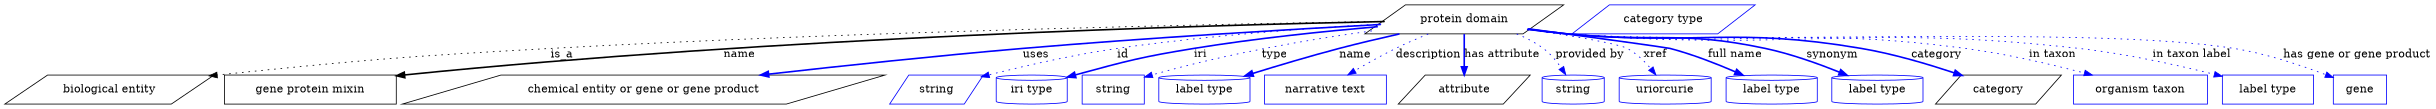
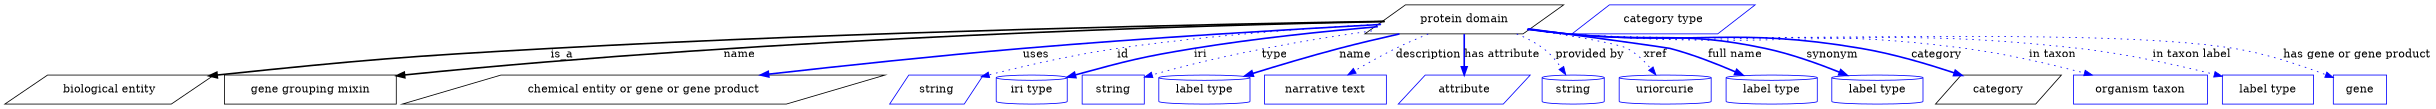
  digraph {
    node [shape=parallelogram color=blue]
    edge [style=bold color=blue]
    n1 [height=0.5 label="protein domain" width=2.2567 color=""]
    "biological entity" [height=0.5 width=2.3651 color=""]
-   "gene grouping mixin" [height=0.5 shape=box width=2.9608 label="gene protein mixin" color=""]
+   "gene grouping mixin" [height=0.5 shape=box width=2.9608 color=""]
    "chemical entity or gene or gene product" [height=0.5 width=5.4703 color=""]
    n5 [height=0.5 label=string width=1.0652]
    n6 [height=0.5 label="iri type" shape=cylinder width=1.2277]
    n7 [height=0.5 label=string shape=box width=1.0652]
    n8 [height=0.5 label="label type" shape=cylinder width=1.5707]
    n9 [height=0.5 label="narrative text" shape=box width=2.0943]
-   n10 [color=black height=0.5 label=attribute width=1.4443]
+   n10 [height=0.5 label=attribute width=1.4443]
    n11 [height=0.5 label=string shape=cylinder width=1.0652]
    n12 [height=0.5 label=uriorcurie shape=cylinder width=1.5887]
    n13 [height=0.5 label="label type" shape=cylinder width=1.5707]
    n14 [height=0.5 label="label type" shape=cylinder width=1.5707]
    category [height=0.5 width=1.4263 color=""]
    n16 [height=0.5 label="organism taxon" shape=box width=2.3109]
    n17 [height=0.5 label="label type" shape=box width=1.5707]
    n18 [height=0.5 label=gene shape=box width=0.92075]
    n19 [height=0.5 label="category type" width=2.0762]
-   n1 -> "biological entity" [label=is_a style=dotted color=""]
+   n1 -> "biological entity" [label=is_a color=""]
    n1 -> "gene grouping mixin" [label=name color=""]
    n1 -> "chemical entity or gene or gene product" [label=uses]
    n1 -> n5 [label=id style=dotted]
    n1 -> n6 [label=iri]
    n1 -> n7 [label=type style=dotted]
    n1 -> n8 [label=name]
    n1 -> n9 [label=description style=dotted]
    n1 -> n10 [label="has attribute"]
    n1 -> n11 [label="provided by" style=dotted]
    n1 -> n12 [label=xref style=dotted]
    n1 -> n13 [label="full name"]
    n1 -> n14 [label=synonym]
    n1 -> category [label=category]
    n1 -> n16 [label="in taxon" style=dotted]
    n1 -> n17 [label="in taxon label" style=dotted]
    n1 -> n18 [label="has gene or gene product" style=dotted]
  }
